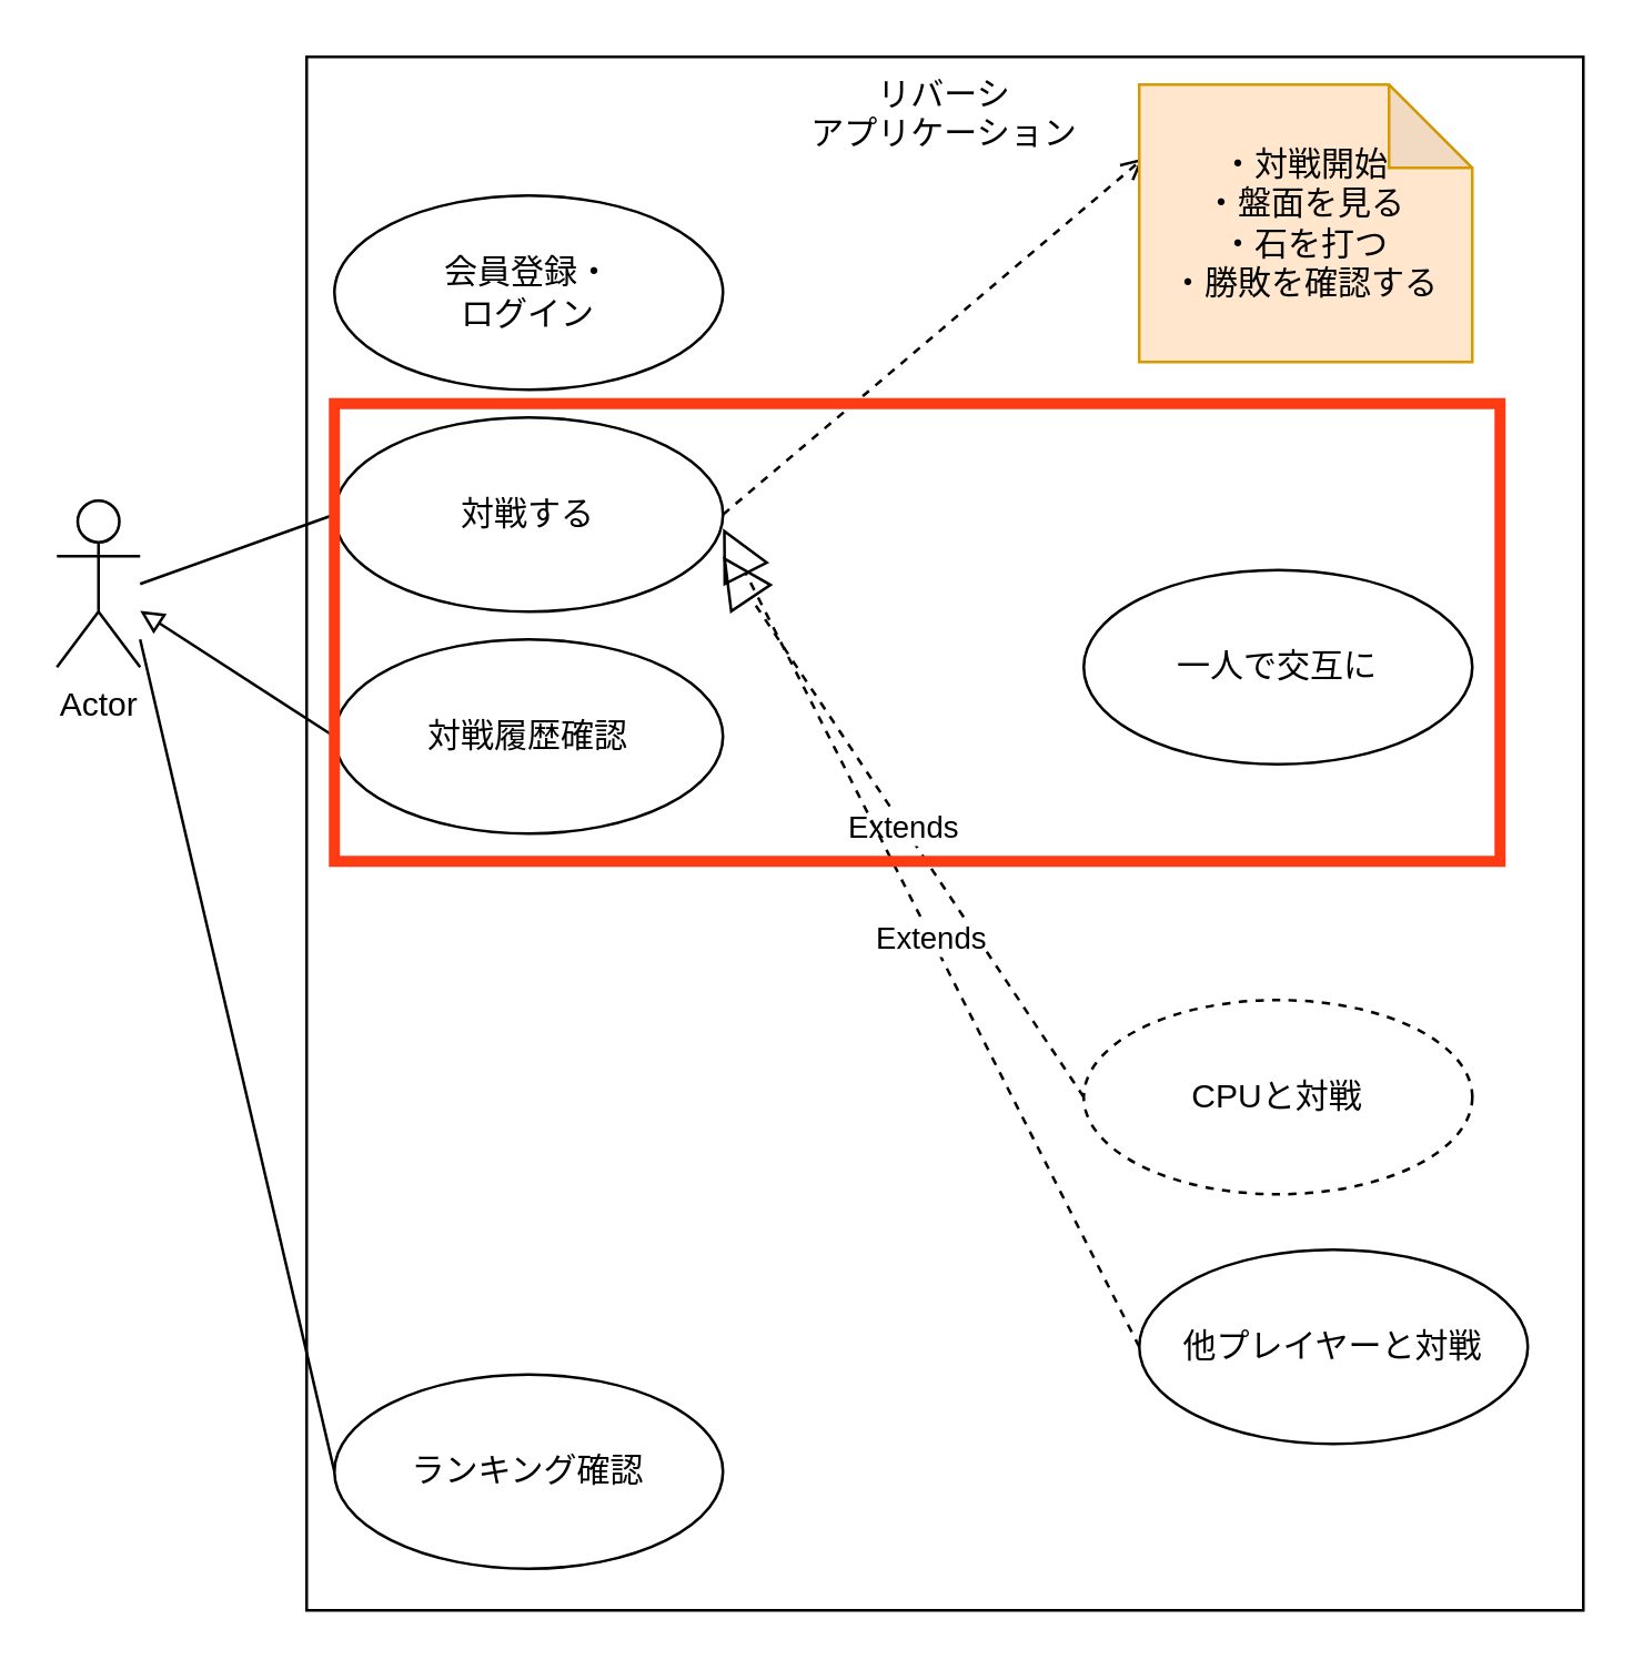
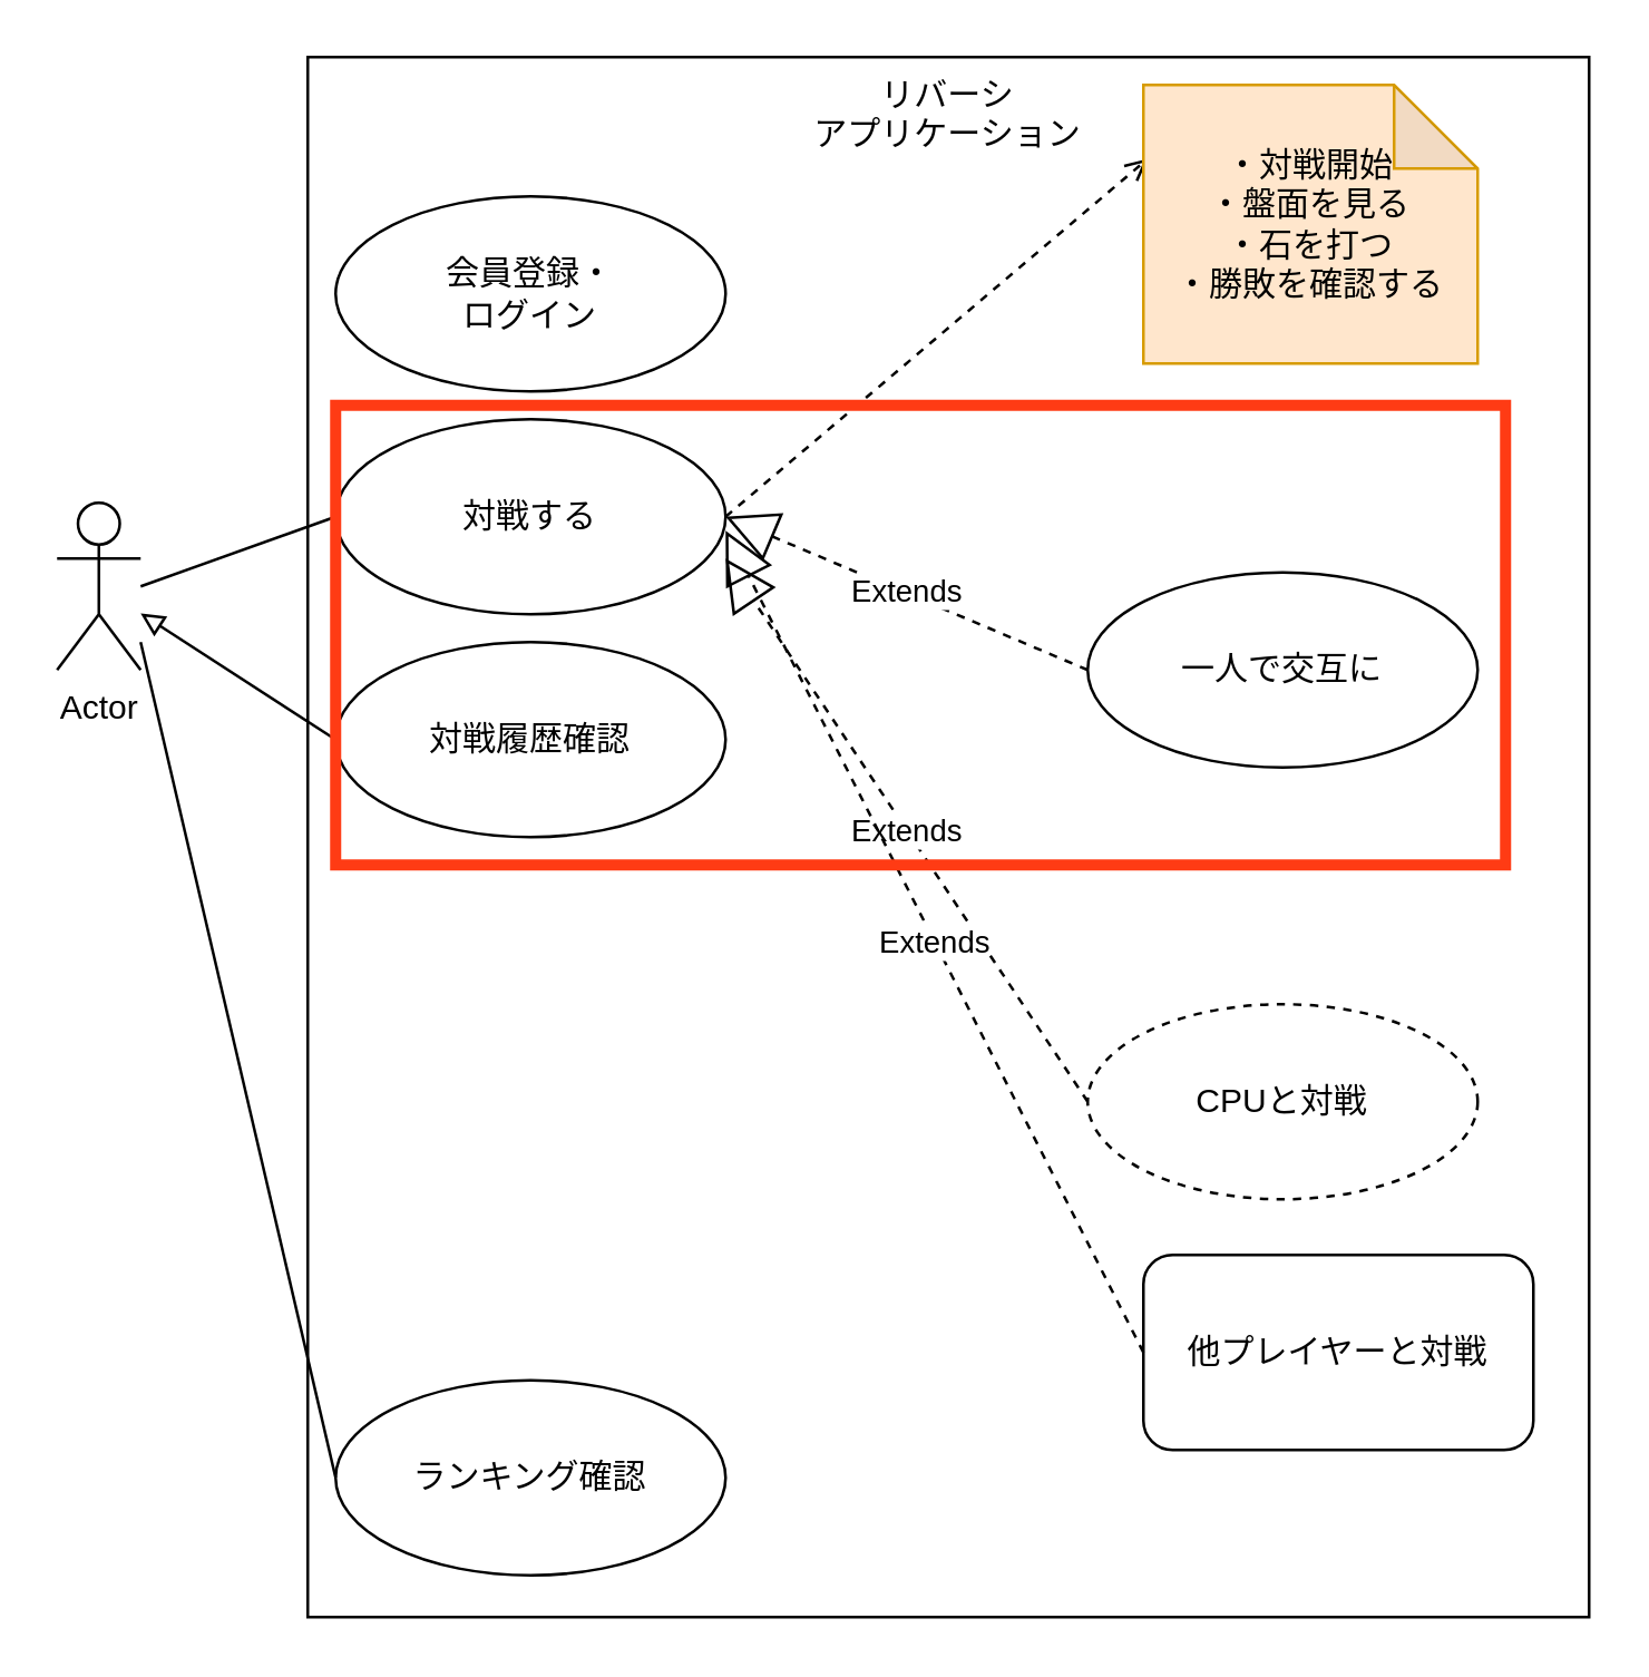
  <mxCell id="0" />
  <mxCell id="1" parent="0" />
  <mxCell id="2" value="リバーシ&lt;br&gt;アプリケーション" style="rounded=0;whiteSpace=wrap;html=1;verticalAlign=top;fillColor=none;" parent="1" vertex="1"><mxGeometry x="110" y="20" width="460" height="560" as="geometry" /></mxCell>
  <mxCell id="3" value="Actor" style="shape=umlActor;verticalLabelPosition=bottom;verticalAlign=top;html=1;" parent="1" vertex="1"><mxGeometry x="20" y="180" width="30" height="60" as="geometry" /></mxCell>
  <mxCell id="4" style="edgeStyle=none;html=1;exitX=1;exitY=0.5;exitDx=0;exitDy=0;entryX=0.013;entryY=0.265;entryDx=0;entryDy=0;entryPerimeter=0;dashed=1;endArrow=open;" parent="1" source="5" target="7" edge="1"><mxGeometry relative="1" as="geometry" /></mxCell>
  <mxCell id="5" value="対戦する" style="ellipse;whiteSpace=wrap;html=1;" parent="1" vertex="1"><mxGeometry x="120" y="150" width="140" height="70" as="geometry" /></mxCell>
  <mxCell id="6" value="" style="endArrow=none;html=1;entryX=0;entryY=0.5;entryDx=0;entryDy=0;" parent="1" target="5" edge="1"><mxGeometry relative="1" as="geometry"><mxPoint x="50" y="210" as="sourcePoint" /><mxPoint x="310" y="300" as="targetPoint" /></mxGeometry></mxCell>
  <mxCell id="7" value="・対戦開始&lt;br&gt;・盤面を見る&lt;br&gt;・石を打つ&lt;br&gt;・勝敗を確認する" style="shape=note;whiteSpace=wrap;html=1;backgroundOutline=1;darkOpacity=0.05;fillColor=#ffe6cc;strokeColor=#d79b00;" parent="1" vertex="1"><mxGeometry x="410" y="30" width="120" height="100" as="geometry" /></mxCell>
  <mxCell id="8" style="html=1;exitX=0;exitY=0.5;exitDx=0;exitDy=0;endArrow=block;endFill=0;" parent="1" source="9" target="3" edge="1"><mxGeometry relative="1" as="geometry" /></mxCell>
  <mxCell id="9" value="対戦履歴確認" style="ellipse;whiteSpace=wrap;html=1;" parent="1" vertex="1"><mxGeometry x="120" y="230" width="140" height="70" as="geometry" /></mxCell>
  <mxCell id="10" value="会員登録・&lt;br&gt;ログイン" style="ellipse;whiteSpace=wrap;html=1;" parent="1" vertex="1"><mxGeometry x="120" y="70" width="140" height="70" as="geometry" /></mxCell>
  <mxCell id="11" value="一人で交互に" style="ellipse;whiteSpace=wrap;html=1;" parent="1" vertex="1"><mxGeometry x="390" y="205" width="140" height="70" as="geometry" /></mxCell>
  <mxCell id="12" value="CPUと対戦" style="ellipse;whiteSpace=wrap;html=1;dashed=1;" parent="1" vertex="1"><mxGeometry x="390" y="360" width="140" height="70" as="geometry" /></mxCell>
- <mxCell id="13" value="他プレイヤーと対戦" style="ellipse;whiteSpace=wrap;html=1;" parent="1" vertex="1"><mxGeometry x="410" y="450" width="140" height="70" as="geometry" /></mxCell>
+ <mxCell id="13" value="他プレイヤーと対戦" style="whiteSpace=wrap;html=1;rounded=1;" parent="1" vertex="1"><mxGeometry x="410" y="450" width="140" height="70" as="geometry" /></mxCell>
+ <mxCell id="14" value="Extends" style="endArrow=block;endSize=16;endFill=0;html=1;dashed=1;exitX=0;exitY=0.5;exitDx=0;exitDy=0;entryX=1;entryY=0.5;entryDx=0;entryDy=0;" parent="1" source="11" target="5" edge="1"><mxGeometry width="160" relative="1" as="geometry"><mxPoint x="270" y="270" as="sourcePoint" /><mxPoint x="430" y="270" as="targetPoint" /></mxGeometry></mxCell>
  <mxCell id="15" value="Extends" style="endArrow=block;endSize=16;endFill=0;html=1;dashed=1;exitX=0;exitY=0.5;exitDx=0;exitDy=0;" parent="1" source="12" edge="1"><mxGeometry width="160" relative="1" as="geometry"><mxPoint x="330" y="320" as="sourcePoint" /><mxPoint x="260" y="200" as="targetPoint" /></mxGeometry></mxCell>
  <mxCell id="16" value="Extends" style="endArrow=block;endSize=16;endFill=0;html=1;dashed=1;exitX=0;exitY=0.5;exitDx=0;exitDy=0;" parent="1" source="13" edge="1"><mxGeometry width="160" relative="1" as="geometry"><mxPoint x="316" y="410" as="sourcePoint" /><mxPoint x="260" y="190" as="targetPoint" /></mxGeometry></mxCell>
  <mxCell id="17" value="ランキング確認" style="ellipse;whiteSpace=wrap;html=1;" parent="1" vertex="1"><mxGeometry x="120" y="495" width="140" height="70" as="geometry" /></mxCell>
  <mxCell id="18" style="html=1;exitX=0;exitY=0.5;exitDx=0;exitDy=0;endArrow=none;endFill=0;" parent="1" source="17" edge="1"><mxGeometry relative="1" as="geometry"><mxPoint x="130" y="301" as="sourcePoint" /><mxPoint x="50" y="230" as="targetPoint" /></mxGeometry></mxCell>
  <mxCell id="19" value="" style="rounded=0;whiteSpace=wrap;html=1;fillColor=none;strokeColor=#FF3B14;strokeWidth=4;" parent="1" vertex="1"><mxGeometry x="120" y="145" width="420" height="165" as="geometry" /></mxCell>
